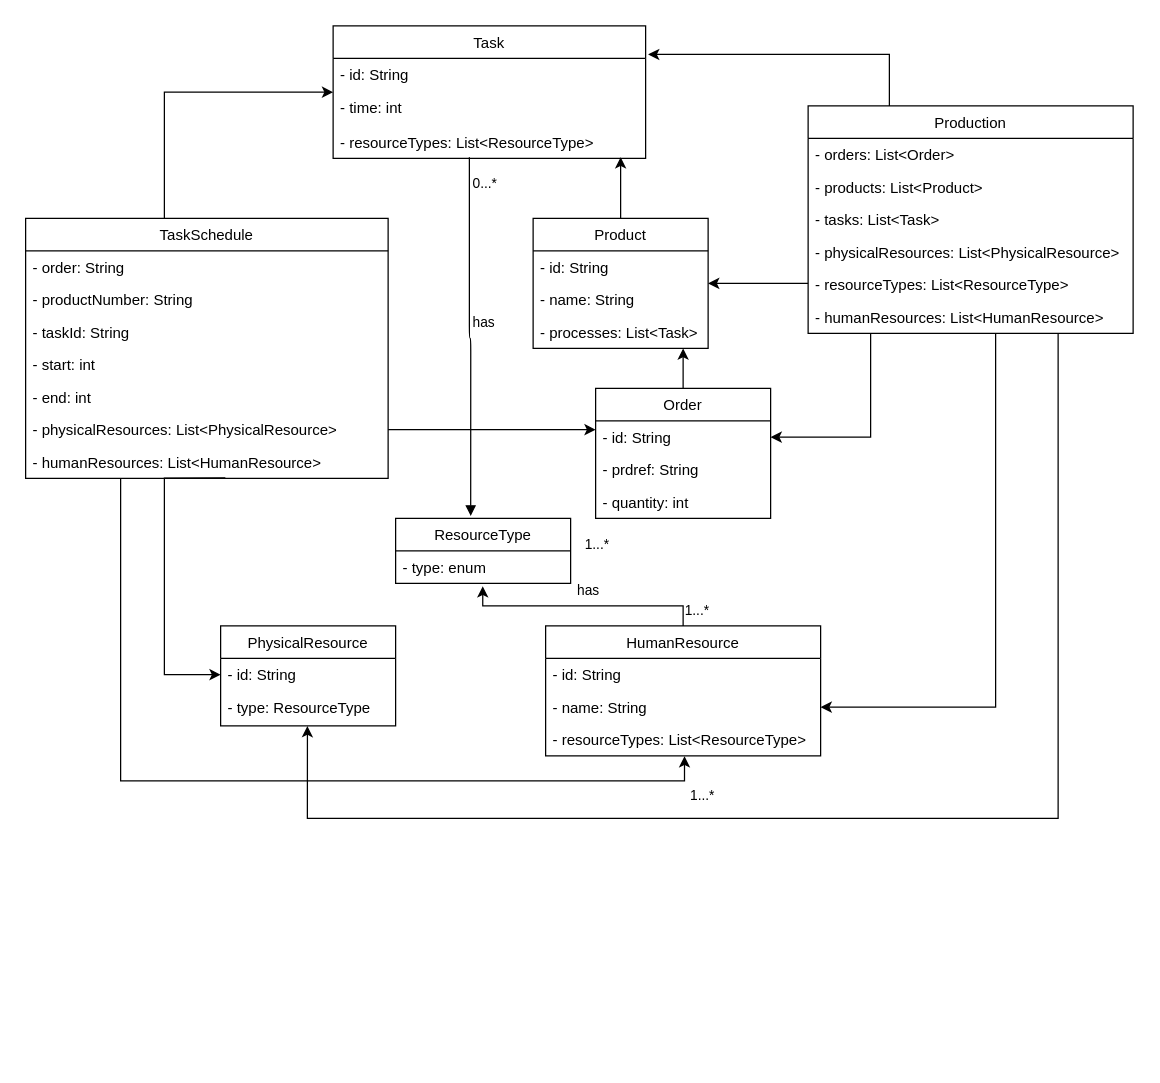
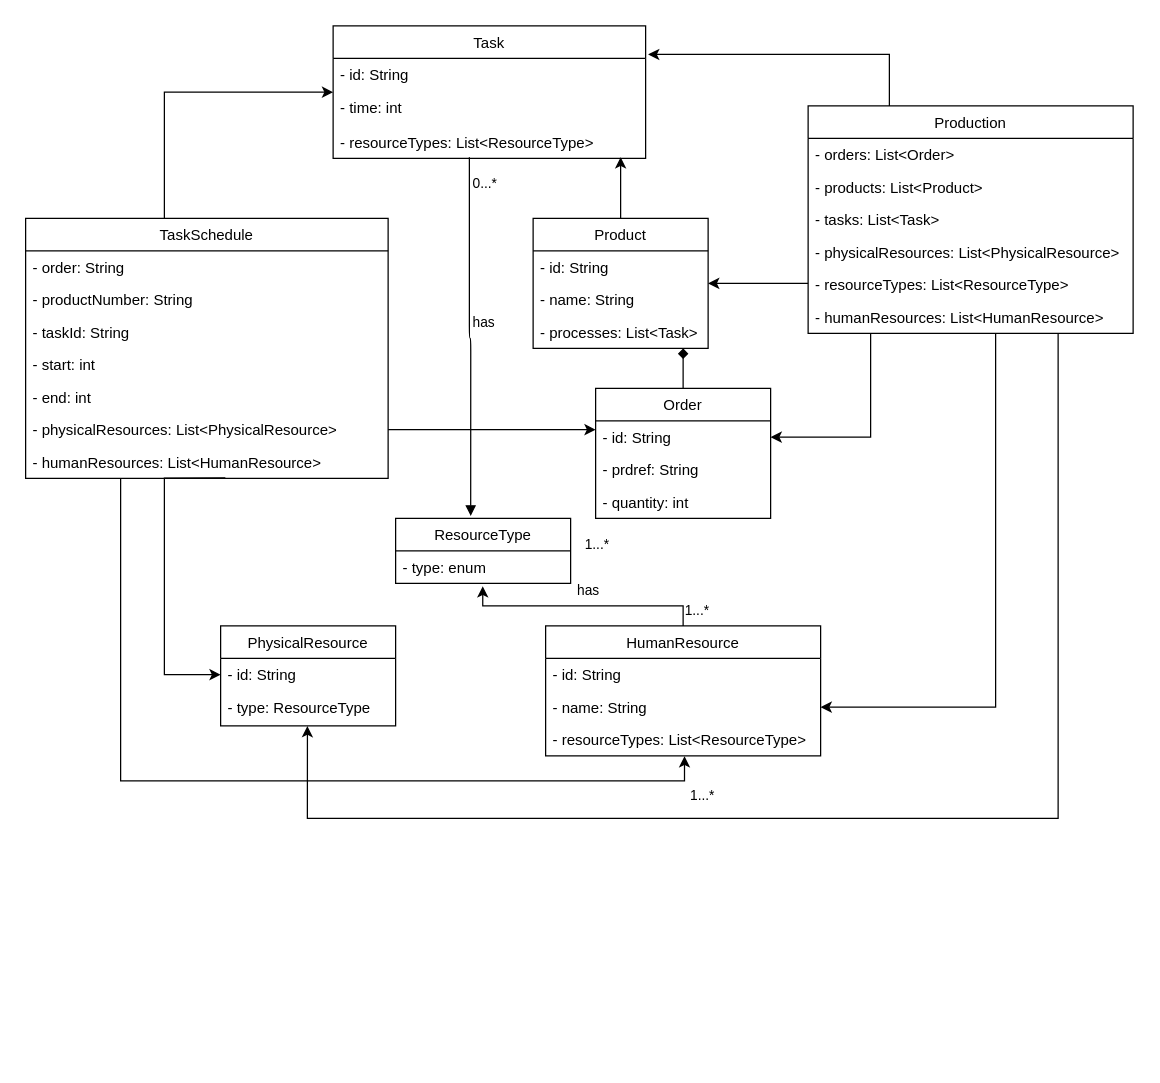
  <mxCell id="0" />
  <mxCell id="1" parent="0" />
  <mxCell id="2" value="PhysicalResource" style="swimlane;fontStyle=0;childLayout=stackLayout;horizontal=1;startSize=26;fillColor=none;horizontalStack=0;resizeParent=1;resizeParentMax=0;resizeLast=0;collapsible=1;marginBottom=0;" parent="1" vertex="1"><mxGeometry x="176" y="500" width="140" height="80" as="geometry" /></mxCell>
  <mxCell id="3" value="- id: String" style="text;strokeColor=none;fillColor=none;align=left;verticalAlign=top;spacingLeft=4;spacingRight=4;overflow=hidden;rotatable=0;points=[[0,0.5],[1,0.5]];portConstraint=eastwest;" parent="2" vertex="1"><mxGeometry y="26" width="140" height="26" as="geometry" /></mxCell>
  <mxCell id="4" value="- type: ResourceType" style="text;strokeColor=none;fillColor=none;align=left;verticalAlign=top;spacingLeft=4;spacingRight=4;overflow=hidden;rotatable=0;points=[[0,0.5],[1,0.5]];portConstraint=eastwest;" parent="2" vertex="1"><mxGeometry y="52" width="140" height="28" as="geometry" /></mxCell>
  <mxCell id="5" value="Task" style="swimlane;fontStyle=0;childLayout=stackLayout;horizontal=1;startSize=26;fillColor=none;horizontalStack=0;resizeParent=1;resizeParentMax=0;resizeLast=0;collapsible=1;marginBottom=0;" parent="1" vertex="1"><mxGeometry x="266" y="20" width="250" height="106" as="geometry" /></mxCell>
  <mxCell id="6" value="- id: String" style="text;strokeColor=none;fillColor=none;align=left;verticalAlign=top;spacingLeft=4;spacingRight=4;overflow=hidden;rotatable=0;points=[[0,0.5],[1,0.5]];portConstraint=eastwest;" parent="5" vertex="1"><mxGeometry y="26" width="250" height="26" as="geometry" /></mxCell>
  <mxCell id="7" value="- time: int" style="text;strokeColor=none;fillColor=none;align=left;verticalAlign=top;spacingLeft=4;spacingRight=4;overflow=hidden;rotatable=0;points=[[0,0.5],[1,0.5]];portConstraint=eastwest;" parent="5" vertex="1"><mxGeometry y="52" width="250" height="28" as="geometry" /></mxCell>
  <mxCell id="8" value="- resourceTypes: List&lt;ResourceType&gt;" style="text;strokeColor=none;fillColor=none;align=left;verticalAlign=top;spacingLeft=4;spacingRight=4;overflow=hidden;rotatable=0;points=[[0,0.5],[1,0.5]];portConstraint=eastwest;" parent="5" vertex="1"><mxGeometry y="80" width="250" height="26" as="geometry" /></mxCell>
  <mxCell id="9" value="has" style="endArrow=block;endFill=1;html=1;edgeStyle=orthogonalEdgeStyle;align=left;verticalAlign=top;exitX=0.436;exitY=0.962;exitDx=0;exitDy=0;exitPerimeter=0;entryX=0.429;entryY=-0.038;entryDx=0;entryDy=0;entryPerimeter=0;" parent="1" source="8" target="16" edge="1"><mxGeometry x="-0.174" y="1" relative="1" as="geometry"><mxPoint x="266" y="1014" as="sourcePoint" /><mxPoint x="426" y="1014" as="targetPoint" /><mxPoint as="offset" /></mxGeometry></mxCell>
  <mxCell id="10" value="0...*" style="edgeLabel;resizable=0;html=1;align=left;verticalAlign=bottom;" parent="9" connectable="0" vertex="1"><mxGeometry x="-1" relative="1" as="geometry"><mxPoint x="1" y="29" as="offset" /></mxGeometry></mxCell>
  <mxCell id="11" value="1...*" style="edgeLabel;resizable=0;html=1;align=left;verticalAlign=bottom;" parent="1" connectable="0" vertex="1"><mxGeometry x="126" y="844" as="geometry"><mxPoint x="424" y="-200" as="offset" /></mxGeometry></mxCell>
  <mxCell id="12" value="HumanResource" style="swimlane;fontStyle=0;childLayout=stackLayout;horizontal=1;startSize=26;fillColor=none;horizontalStack=0;resizeParent=1;resizeParentMax=0;resizeLast=0;collapsible=1;marginBottom=0;" parent="1" vertex="1"><mxGeometry x="436" y="500" width="220" height="104" as="geometry" /></mxCell>
  <mxCell id="13" value="- id: String" style="text;strokeColor=none;fillColor=none;align=left;verticalAlign=top;spacingLeft=4;spacingRight=4;overflow=hidden;rotatable=0;points=[[0,0.5],[1,0.5]];portConstraint=eastwest;" parent="12" vertex="1"><mxGeometry y="26" width="220" height="26" as="geometry" /></mxCell>
  <mxCell id="14" value="- name: String" style="text;strokeColor=none;fillColor=none;align=left;verticalAlign=top;spacingLeft=4;spacingRight=4;overflow=hidden;rotatable=0;points=[[0,0.5],[1,0.5]];portConstraint=eastwest;" parent="12" vertex="1"><mxGeometry y="52" width="220" height="26" as="geometry" /></mxCell>
  <mxCell id="15" value="- resourceTypes: List&lt;ResourceType&gt;&#10;" style="text;strokeColor=none;fillColor=none;align=left;verticalAlign=top;spacingLeft=4;spacingRight=4;overflow=hidden;rotatable=0;points=[[0,0.5],[1,0.5]];portConstraint=eastwest;" parent="12" vertex="1"><mxGeometry y="78" width="220" height="26" as="geometry" /></mxCell>
  <mxCell id="16" value="ResourceType" style="swimlane;fontStyle=0;childLayout=stackLayout;horizontal=1;startSize=26;fillColor=none;horizontalStack=0;resizeParent=1;resizeParentMax=0;resizeLast=0;collapsible=1;marginBottom=0;" parent="1" vertex="1"><mxGeometry x="316" y="414" width="140" height="52" as="geometry" /></mxCell>
  <mxCell id="17" value="- type: enum" style="text;strokeColor=none;fillColor=none;align=left;verticalAlign=top;spacingLeft=4;spacingRight=4;overflow=hidden;rotatable=0;points=[[0,0.5],[1,0.5]];portConstraint=eastwest;" parent="16" vertex="1"><mxGeometry y="26" width="140" height="26" as="geometry" /></mxCell>
  <mxCell id="18" style="edgeStyle=orthogonalEdgeStyle;rounded=0;orthogonalLoop=1;jettySize=auto;html=1;entryX=0.498;entryY=1.09;entryDx=0;entryDy=0;entryPerimeter=0;exitX=0.5;exitY=0;exitDx=0;exitDy=0;" parent="1" source="12" target="17" edge="1"><mxGeometry relative="1" as="geometry"><Array as="points"><mxPoint x="546" y="484" /><mxPoint x="386" y="484" /><mxPoint x="386" y="468" /></Array><mxPoint x="546" y="504" as="sourcePoint" /></mxGeometry></mxCell>
  <mxCell id="19" value="1...*" style="edgeLabel;html=1;align=center;verticalAlign=middle;resizable=0;points=[];" parent="18" vertex="1" connectable="0"><mxGeometry x="0.473" y="-1" relative="1" as="geometry"><mxPoint x="55" y="-49" as="offset" /></mxGeometry></mxCell>
  <mxCell id="20" value="has" style="edgeLabel;html=1;align=center;verticalAlign=middle;resizable=0;points=[];" parent="18" vertex="1" connectable="0"><mxGeometry x="-0.036" relative="1" as="geometry"><mxPoint y="-13" as="offset" /></mxGeometry></mxCell>
  <mxCell id="21" value="1...*" style="edgeLabel;html=1;align=center;verticalAlign=middle;resizable=0;points=[];" parent="18" vertex="1" connectable="0"><mxGeometry x="-0.946" y="-1" relative="1" as="geometry"><mxPoint x="9" y="-8" as="offset" /></mxGeometry></mxCell>
  <mxCell id="22" style="edgeStyle=orthogonalEdgeStyle;rounded=0;orthogonalLoop=1;jettySize=auto;html=1;" parent="1" source="23" edge="1"><mxGeometry relative="1" as="geometry"><mxPoint x="496" y="125" as="targetPoint" /><Array as="points"><mxPoint x="496" y="125" /></Array></mxGeometry></mxCell>
  <mxCell id="23" value="Product" style="swimlane;fontStyle=0;childLayout=stackLayout;horizontal=1;startSize=26;fillColor=none;horizontalStack=0;resizeParent=1;resizeParentMax=0;resizeLast=0;collapsible=1;marginBottom=0;" parent="1" vertex="1"><mxGeometry x="426" y="174" width="140" height="104" as="geometry" /></mxCell>
  <mxCell id="24" value="- id: String" style="text;strokeColor=none;fillColor=none;align=left;verticalAlign=top;spacingLeft=4;spacingRight=4;overflow=hidden;rotatable=0;points=[[0,0.5],[1,0.5]];portConstraint=eastwest;" parent="23" vertex="1"><mxGeometry y="26" width="140" height="26" as="geometry" /></mxCell>
  <mxCell id="25" value="- name: String" style="text;strokeColor=none;fillColor=none;align=left;verticalAlign=top;spacingLeft=4;spacingRight=4;overflow=hidden;rotatable=0;points=[[0,0.5],[1,0.5]];portConstraint=eastwest;" parent="23" vertex="1"><mxGeometry y="52" width="140" height="26" as="geometry" /></mxCell>
  <mxCell id="26" value="- processes: List&lt;Task&gt;" style="text;strokeColor=none;fillColor=none;align=left;verticalAlign=top;spacingLeft=4;spacingRight=4;overflow=hidden;rotatable=0;points=[[0,0.5],[1,0.5]];portConstraint=eastwest;" parent="23" vertex="1"><mxGeometry y="78" width="140" height="26" as="geometry" /></mxCell>
- <mxCell id="27" style="edgeStyle=orthogonalEdgeStyle;rounded=0;orthogonalLoop=1;jettySize=auto;html=1;" parent="1" source="28" target="23" edge="1"><mxGeometry relative="1" as="geometry"><Array as="points"><mxPoint x="566" y="324" /><mxPoint x="566" y="324" /></Array></mxGeometry></mxCell>
+ <mxCell id="27" style="edgeStyle=orthogonalEdgeStyle;rounded=0;orthogonalLoop=1;jettySize=auto;html=1;endArrow=diamond;" parent="1" source="28" target="23" edge="1"><mxGeometry relative="1" as="geometry"><Array as="points"><mxPoint x="566" y="324" /><mxPoint x="566" y="324" /></Array></mxGeometry></mxCell>
  <mxCell id="28" value="Order" style="swimlane;fontStyle=0;childLayout=stackLayout;horizontal=1;startSize=26;fillColor=none;horizontalStack=0;resizeParent=1;resizeParentMax=0;resizeLast=0;collapsible=1;marginBottom=0;" parent="1" vertex="1"><mxGeometry x="476" y="310" width="140" height="104" as="geometry" /></mxCell>
  <mxCell id="29" value="- id: String" style="text;strokeColor=none;fillColor=none;align=left;verticalAlign=top;spacingLeft=4;spacingRight=4;overflow=hidden;rotatable=0;points=[[0,0.5],[1,0.5]];portConstraint=eastwest;" parent="28" vertex="1"><mxGeometry y="26" width="140" height="26" as="geometry" /></mxCell>
  <mxCell id="30" value="- prdref: String" style="text;strokeColor=none;fillColor=none;align=left;verticalAlign=top;spacingLeft=4;spacingRight=4;overflow=hidden;rotatable=0;points=[[0,0.5],[1,0.5]];portConstraint=eastwest;" parent="28" vertex="1"><mxGeometry y="52" width="140" height="26" as="geometry" /></mxCell>
  <mxCell id="31" value="- quantity: int" style="text;strokeColor=none;fillColor=none;align=left;verticalAlign=top;spacingLeft=4;spacingRight=4;overflow=hidden;rotatable=0;points=[[0,0.5],[1,0.5]];portConstraint=eastwest;" parent="28" vertex="1"><mxGeometry y="78" width="140" height="26" as="geometry" /></mxCell>
  <mxCell id="32" style="edgeStyle=orthogonalEdgeStyle;rounded=0;orthogonalLoop=1;jettySize=auto;html=1;" parent="1" source="34" target="5" edge="1"><mxGeometry relative="1" as="geometry"><Array as="points"><mxPoint x="131" y="73" /></Array></mxGeometry></mxCell>
  <mxCell id="33" style="edgeStyle=orthogonalEdgeStyle;rounded=0;orthogonalLoop=1;jettySize=auto;html=1;entryX=0.505;entryY=1.009;entryDx=0;entryDy=0;entryPerimeter=0;" parent="1" source="34" target="15" edge="1"><mxGeometry relative="1" as="geometry"><Array as="points"><mxPoint x="96" y="624" /><mxPoint x="547" y="624" /></Array><mxPoint x="436" y="923" as="targetPoint" /></mxGeometry></mxCell>
  <mxCell id="34" value="TaskSchedule" style="swimlane;fontStyle=0;childLayout=stackLayout;horizontal=1;startSize=26;fillColor=none;horizontalStack=0;resizeParent=1;resizeParentMax=0;resizeLast=0;collapsible=1;marginBottom=0;" parent="1" vertex="1"><mxGeometry x="20" y="174" width="290" height="208" as="geometry" /></mxCell>
  <mxCell id="35" value="- order: String" style="text;strokeColor=none;fillColor=none;align=left;verticalAlign=top;spacingLeft=4;spacingRight=4;overflow=hidden;rotatable=0;points=[[0,0.5],[1,0.5]];portConstraint=eastwest;" parent="34" vertex="1"><mxGeometry y="26" width="290" height="26" as="geometry" /></mxCell>
  <mxCell id="36" value="- productNumber: String" style="text;strokeColor=none;fillColor=none;align=left;verticalAlign=top;spacingLeft=4;spacingRight=4;overflow=hidden;rotatable=0;points=[[0,0.5],[1,0.5]];portConstraint=eastwest;" parent="34" vertex="1"><mxGeometry y="52" width="290" height="26" as="geometry" /></mxCell>
  <mxCell id="37" value="- taskId: String" style="text;strokeColor=none;fillColor=none;align=left;verticalAlign=top;spacingLeft=4;spacingRight=4;overflow=hidden;rotatable=0;points=[[0,0.5],[1,0.5]];portConstraint=eastwest;" parent="34" vertex="1"><mxGeometry y="78" width="290" height="26" as="geometry" /></mxCell>
  <mxCell id="38" value="- start: int" style="text;strokeColor=none;fillColor=none;align=left;verticalAlign=top;spacingLeft=4;spacingRight=4;overflow=hidden;rotatable=0;points=[[0,0.5],[1,0.5]];portConstraint=eastwest;" parent="34" vertex="1"><mxGeometry y="104" width="290" height="26" as="geometry" /></mxCell>
  <mxCell id="39" value="- end: int" style="text;strokeColor=none;fillColor=none;align=left;verticalAlign=top;spacingLeft=4;spacingRight=4;overflow=hidden;rotatable=0;points=[[0,0.5],[1,0.5]];portConstraint=eastwest;" parent="34" vertex="1"><mxGeometry y="130" width="290" height="26" as="geometry" /></mxCell>
  <mxCell id="40" value="- physicalResources: List&lt;PhysicalResource&gt;" style="text;strokeColor=none;fillColor=none;align=left;verticalAlign=top;spacingLeft=4;spacingRight=4;overflow=hidden;rotatable=0;points=[[0,0.5],[1,0.5]];portConstraint=eastwest;" parent="34" vertex="1"><mxGeometry y="156" width="290" height="26" as="geometry" /></mxCell>
  <mxCell id="41" value="- humanResources: List&lt;HumanResource&gt;" style="text;strokeColor=none;fillColor=none;align=left;verticalAlign=top;spacingLeft=4;spacingRight=4;overflow=hidden;rotatable=0;points=[[0,0.5],[1,0.5]];portConstraint=eastwest;" parent="34" vertex="1"><mxGeometry y="182" width="290" height="26" as="geometry" /></mxCell>
  <mxCell id="42" style="edgeStyle=orthogonalEdgeStyle;rounded=0;orthogonalLoop=1;jettySize=auto;html=1;exitX=0.551;exitY=0.987;exitDx=0;exitDy=0;exitPerimeter=0;entryX=0;entryY=0.5;entryDx=0;entryDy=0;" parent="1" source="41" target="3" edge="1"><mxGeometry relative="1" as="geometry"><mxPoint x="131" y="544" as="targetPoint" /><Array as="points"><mxPoint x="131" y="382" /><mxPoint x="131" y="539" /></Array></mxGeometry></mxCell>
  <mxCell id="43" style="edgeStyle=orthogonalEdgeStyle;rounded=0;orthogonalLoop=1;jettySize=auto;html=1;exitX=1;exitY=0.5;exitDx=0;exitDy=0;" parent="1" source="40" target="28" edge="1"><mxGeometry relative="1" as="geometry"><Array as="points"><mxPoint x="396" y="343" /><mxPoint x="396" y="343" /></Array></mxGeometry></mxCell>
  <mxCell id="44" style="edgeStyle=orthogonalEdgeStyle;rounded=0;orthogonalLoop=1;jettySize=auto;html=1;" parent="1" source="48" target="23" edge="1"><mxGeometry relative="1" as="geometry"><Array as="points"><mxPoint x="626" y="226" /><mxPoint x="626" y="226" /></Array></mxGeometry></mxCell>
  <mxCell id="45" style="edgeStyle=orthogonalEdgeStyle;rounded=0;orthogonalLoop=1;jettySize=auto;html=1;entryX=1;entryY=0.5;entryDx=0;entryDy=0;" parent="1" source="48" target="29" edge="1"><mxGeometry relative="1" as="geometry"><Array as="points"><mxPoint x="696" y="349" /></Array></mxGeometry></mxCell>
  <mxCell id="46" style="edgeStyle=orthogonalEdgeStyle;rounded=0;orthogonalLoop=1;jettySize=auto;html=1;exitX=0.25;exitY=0;exitDx=0;exitDy=0;entryX=1.008;entryY=-0.122;entryDx=0;entryDy=0;entryPerimeter=0;" parent="1" source="48" target="6" edge="1"><mxGeometry relative="1" as="geometry" /></mxCell>
  <mxCell id="47" style="edgeStyle=orthogonalEdgeStyle;rounded=0;orthogonalLoop=1;jettySize=auto;html=1;entryX=0.496;entryY=1.006;entryDx=0;entryDy=0;entryPerimeter=0;" parent="1" source="48" target="4" edge="1"><mxGeometry relative="1" as="geometry"><Array as="points"><mxPoint x="846" y="654" /><mxPoint x="245" y="654" /></Array><mxPoint x="131" y="694" as="targetPoint" /></mxGeometry></mxCell>
  <mxCell id="48" value="Production" style="swimlane;fontStyle=0;childLayout=stackLayout;horizontal=1;startSize=26;fillColor=none;horizontalStack=0;resizeParent=1;resizeParentMax=0;resizeLast=0;collapsible=1;marginBottom=0;" parent="1" vertex="1"><mxGeometry x="646" y="84" width="260" height="182" as="geometry" /></mxCell>
  <mxCell id="49" value="- orders: List&lt;Order&gt;" style="text;strokeColor=none;fillColor=none;align=left;verticalAlign=top;spacingLeft=4;spacingRight=4;overflow=hidden;rotatable=0;points=[[0,0.5],[1,0.5]];portConstraint=eastwest;" parent="48" vertex="1"><mxGeometry y="26" width="260" height="26" as="geometry" /></mxCell>
  <mxCell id="50" value="- products: List&lt;Product&gt;" style="text;strokeColor=none;fillColor=none;align=left;verticalAlign=top;spacingLeft=4;spacingRight=4;overflow=hidden;rotatable=0;points=[[0,0.5],[1,0.5]];portConstraint=eastwest;" parent="48" vertex="1"><mxGeometry y="52" width="260" height="26" as="geometry" /></mxCell>
  <mxCell id="51" value="- tasks: List&lt;Task&gt;" style="text;strokeColor=none;fillColor=none;align=left;verticalAlign=top;spacingLeft=4;spacingRight=4;overflow=hidden;rotatable=0;points=[[0,0.5],[1,0.5]];portConstraint=eastwest;" parent="48" vertex="1"><mxGeometry y="78" width="260" height="26" as="geometry" /></mxCell>
  <mxCell id="52" value="- physicalResources: List&lt;PhysicalResource&gt;" style="text;strokeColor=none;fillColor=none;align=left;verticalAlign=top;spacingLeft=4;spacingRight=4;overflow=hidden;rotatable=0;points=[[0,0.5],[1,0.5]];portConstraint=eastwest;" parent="48" vertex="1"><mxGeometry y="104" width="260" height="26" as="geometry" /></mxCell>
  <mxCell id="53" value="- resourceTypes: List&lt;ResourceType&gt;" style="text;strokeColor=none;fillColor=none;align=left;verticalAlign=top;spacingLeft=4;spacingRight=4;overflow=hidden;rotatable=0;points=[[0,0.5],[1,0.5]];portConstraint=eastwest;" parent="48" vertex="1"><mxGeometry y="130" width="260" height="26" as="geometry" /></mxCell>
  <mxCell id="54" value="- humanResources: List&lt;HumanResource&gt;" style="text;strokeColor=none;fillColor=none;align=left;verticalAlign=top;spacingLeft=4;spacingRight=4;overflow=hidden;rotatable=0;points=[[0,0.5],[1,0.5]];portConstraint=eastwest;" parent="48" vertex="1"><mxGeometry y="156" width="260" height="26" as="geometry" /></mxCell>
  <mxCell id="55" style="edgeStyle=orthogonalEdgeStyle;rounded=0;orthogonalLoop=1;jettySize=auto;html=1;entryX=1;entryY=0.5;entryDx=0;entryDy=0;" parent="1" source="54" target="14" edge="1"><mxGeometry relative="1" as="geometry"><Array as="points"><mxPoint x="796" y="565" /></Array></mxGeometry></mxCell>
